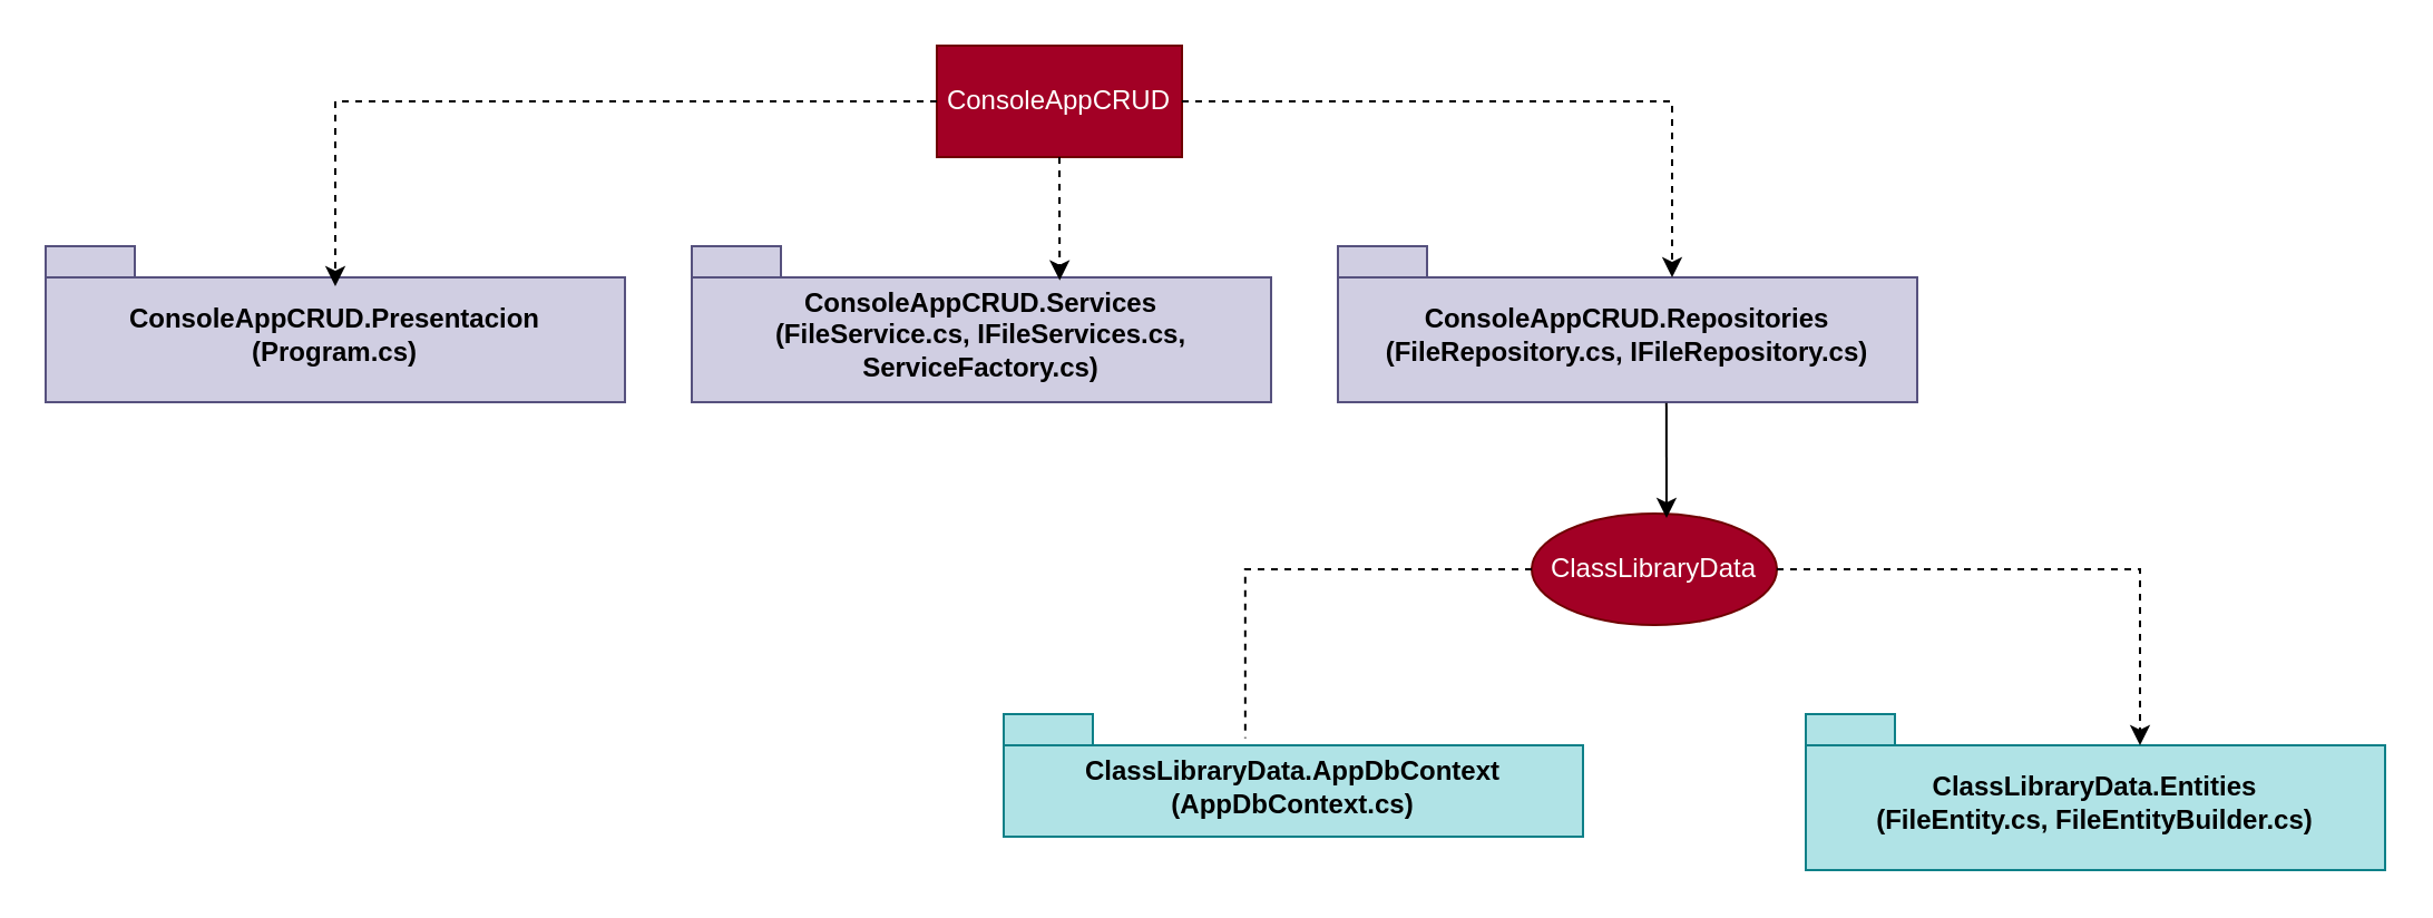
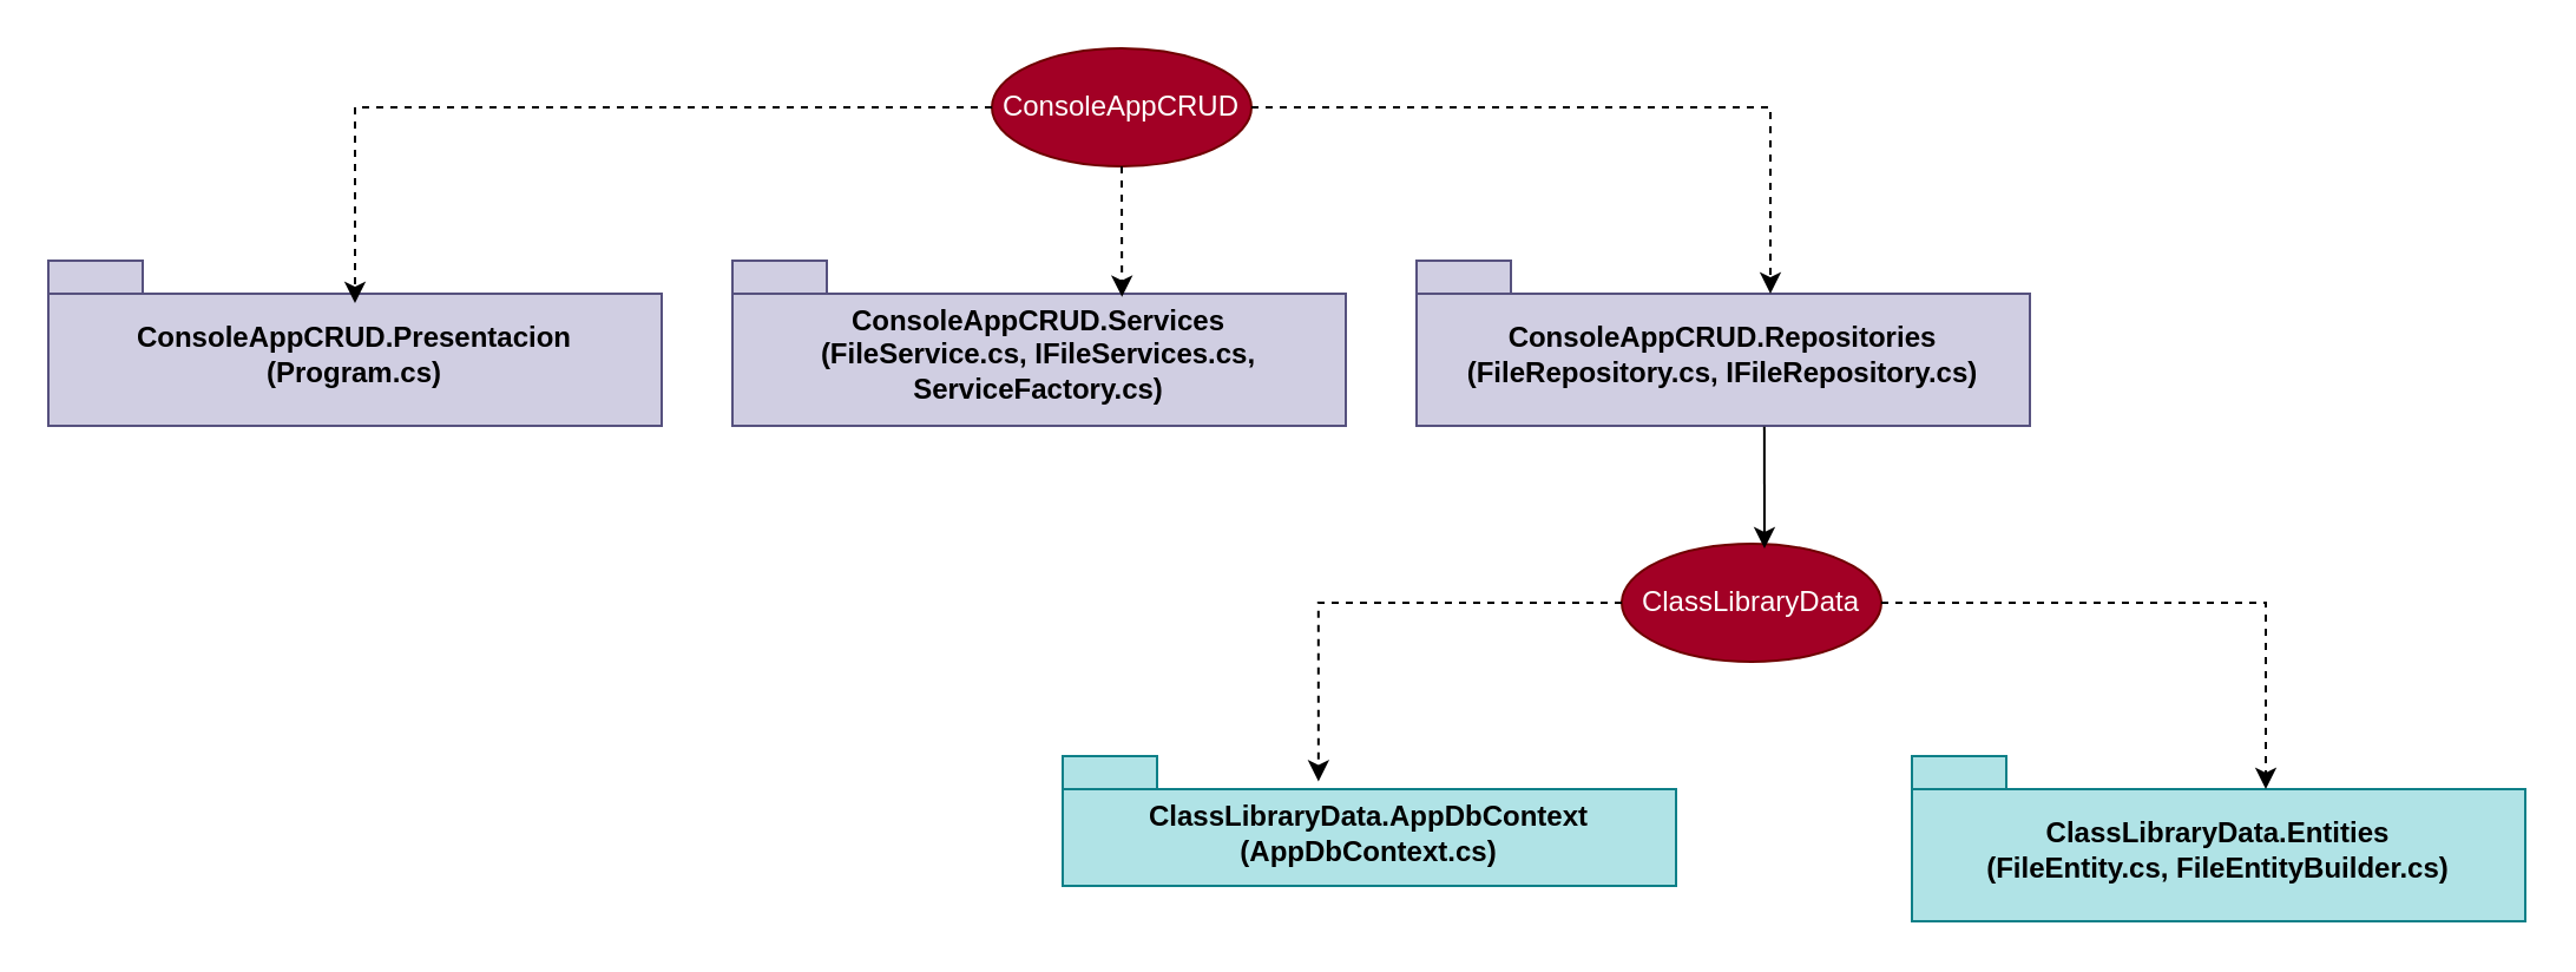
  <mxCell id="0" />
  <mxCell id="1" parent="0" />
- <mxCell id="2" value="ConsoleAppCRUD" style="html=1;whiteSpace=wrap;fillColor=#a20025;strokeColor=#6F0000;fontColor=#ffffff;" vertex="1" parent="1"><mxGeometry x="420" y="20" width="110" height="50" as="geometry" /></mxCell>
+ <mxCell id="2" value="ConsoleAppCRUD" style="ellipse;html=1;whiteSpace=wrap;fillColor=#a20025;strokeColor=#6F0000;fontColor=#ffffff;" vertex="1" parent="1"><mxGeometry x="420" y="20" width="110" height="50" as="geometry" /></mxCell>
  <mxCell id="3" value="ConsoleAppCRUD.Presentacion&lt;br&gt;(Program.cs)" style="shape=folder;fontStyle=1;spacingTop=10;tabWidth=40;tabHeight=14;tabPosition=left;html=1;whiteSpace=wrap;fillColor=#d0cee2;strokeColor=#56517e;" vertex="1" parent="1"><mxGeometry x="20" y="110" width="260" height="70" as="geometry" /></mxCell>
  <mxCell id="4" value="ConsoleAppCRUD.Services&lt;br&gt;(FileService.cs, IFileServices.cs, ServiceFactory.cs)" style="shape=folder;fontStyle=1;spacingTop=10;tabWidth=40;tabHeight=14;tabPosition=left;html=1;whiteSpace=wrap;fillColor=#d0cee2;strokeColor=#56517e;" vertex="1" parent="1"><mxGeometry x="310" y="110" width="260" height="70" as="geometry" /></mxCell>
  <mxCell id="5" value="ConsoleAppCRUD.Repositories&lt;br&gt;(FileRepository.cs, IFileRepository.cs)" style="shape=folder;fontStyle=1;spacingTop=10;tabWidth=40;tabHeight=14;tabPosition=left;html=1;whiteSpace=wrap;fillColor=#d0cee2;strokeColor=#56517e;" vertex="1" parent="1"><mxGeometry x="600" y="110" width="260" height="70" as="geometry" /></mxCell>
  <mxCell id="6" value="ClassLibraryData" style="ellipse;html=1;whiteSpace=wrap;fillColor=#a20025;fontColor=#ffffff;strokeColor=#6F0000;" vertex="1" parent="1"><mxGeometry x="687" y="230" width="110" height="50" as="geometry" /></mxCell>
  <mxCell id="7" value="ClassLibraryData.AppDbContext&lt;br&gt;(AppDbContext.cs)" style="shape=folder;fontStyle=1;spacingTop=10;tabWidth=40;tabHeight=14;tabPosition=left;html=1;whiteSpace=wrap;fillColor=#b0e3e6;strokeColor=#0e8088;" vertex="1" parent="1"><mxGeometry x="450" y="320" width="260" height="55" as="geometry" /></mxCell>
  <mxCell id="8" value="ClassLibraryData.Entities&lt;br&gt;(FileEntity.cs, FileEntityBuilder.cs)" style="shape=folder;fontStyle=1;spacingTop=10;tabWidth=40;tabHeight=14;tabPosition=left;html=1;whiteSpace=wrap;fillColor=#b0e3e6;strokeColor=#0e8088;" vertex="1" parent="1"><mxGeometry x="810" y="320" width="260" height="70" as="geometry" /></mxCell>
  <mxCell id="9" value="" style="endArrow=classic;html=1;rounded=0;exitX=0;exitY=0.5;exitDx=0;exitDy=0;edgeStyle=orthogonalEdgeStyle;entryX=0.5;entryY=0.257;entryDx=0;entryDy=0;entryPerimeter=0;dashed=1;" edge="1" parent="1" source="2" target="3"><mxGeometry width="50" height="50" relative="1" as="geometry"><mxPoint x="530" y="190" as="sourcePoint" /><mxPoint x="130" y="100" as="targetPoint" /></mxGeometry></mxCell>
  <mxCell id="10" value="" style="endArrow=classic;html=1;rounded=0;exitX=0.5;exitY=1;exitDx=0;exitDy=0;entryX=0.635;entryY=0.219;entryDx=0;entryDy=0;entryPerimeter=0;dashed=1;" edge="1" parent="1" source="2" target="4"><mxGeometry width="50" height="50" relative="1" as="geometry"><mxPoint x="490" y="200" as="sourcePoint" /><mxPoint x="540" y="150" as="targetPoint" /></mxGeometry></mxCell>
  <mxCell id="11" value="" style="endArrow=classic;html=1;rounded=0;exitX=1;exitY=0.5;exitDx=0;exitDy=0;edgeStyle=orthogonalEdgeStyle;entryX=0;entryY=0;entryDx=150;entryDy=14;entryPerimeter=0;dashed=1;" edge="1" parent="1" source="2" target="5"><mxGeometry width="50" height="50" relative="1" as="geometry"><mxPoint x="430" y="55" as="sourcePoint" /><mxPoint x="140" y="133" as="targetPoint" /></mxGeometry></mxCell>
  <mxCell id="12" value="" style="endArrow=classic;html=1;rounded=0;exitX=0.567;exitY=1.005;exitDx=0;exitDy=0;exitPerimeter=0;entryX=0.55;entryY=0.04;entryDx=0;entryDy=0;entryPerimeter=0;" edge="1" parent="1" source="5" target="6"><mxGeometry width="50" height="50" relative="1" as="geometry"><mxPoint x="485" y="80" as="sourcePoint" /><mxPoint x="485" y="135" as="targetPoint" /></mxGeometry></mxCell>
- <mxCell id="13" value="" style="endArrow=none;html=1;rounded=0;exitX=0;exitY=0.5;exitDx=0;exitDy=0;entryX=0.417;entryY=0.195;entryDx=0;entryDy=0;entryPerimeter=0;edgeStyle=orthogonalEdgeStyle;dashed=1;" edge="1" parent="1" source="6" target="7"><mxGeometry width="50" height="50" relative="1" as="geometry"><mxPoint x="490" y="210" as="sourcePoint" /><mxPoint x="540" y="160" as="targetPoint" /></mxGeometry></mxCell>
+ <mxCell id="13" value="" style="endArrow=classic;html=1;rounded=0;exitX=0;exitY=0.5;exitDx=0;exitDy=0;entryX=0.417;entryY=0.195;entryDx=0;entryDy=0;entryPerimeter=0;edgeStyle=orthogonalEdgeStyle;dashed=1;" edge="1" parent="1" source="6" target="7"><mxGeometry width="50" height="50" relative="1" as="geometry"><mxPoint x="490" y="210" as="sourcePoint" /><mxPoint x="540" y="160" as="targetPoint" /></mxGeometry></mxCell>
  <mxCell id="14" value="" style="endArrow=classic;html=1;rounded=0;exitX=1;exitY=0.5;exitDx=0;exitDy=0;entryX=0;entryY=0;entryDx=150;entryDy=14;entryPerimeter=0;edgeStyle=orthogonalEdgeStyle;dashed=1;" edge="1" parent="1" source="6" target="8"><mxGeometry width="50" height="50" relative="1" as="geometry"><mxPoint x="697" y="265" as="sourcePoint" /><mxPoint x="568" y="344" as="targetPoint" /></mxGeometry></mxCell>
